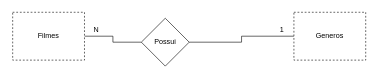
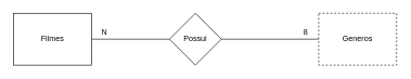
  <mxCell id="0" />
  <mxCell id="1" parent="0" />
  <mxCell id="2" style="edgeStyle=orthogonalEdgeStyle;rounded=0;orthogonalLoop=1;jettySize=auto;html=1;entryX=0;entryY=0.5;entryDx=0;entryDy=0;endArrow=none;endFill=0;" edge="1" parent="1" source="3" target="6"><mxGeometry relative="1" as="geometry" /></mxCell>
- <mxCell id="3" value="Filmes" style="rounded=0;whiteSpace=wrap;html=1;dashed=1;" vertex="1" parent="1"><mxGeometry x="20" y="20" width="120" height="80" as="geometry" /></mxCell>
+ <mxCell id="3" value="Filmes" style="rounded=0;whiteSpace=wrap;html=1;" vertex="1" parent="1"><mxGeometry x="20" y="20" width="120" height="80" as="geometry" /></mxCell>
  <mxCell id="4" style="edgeStyle=orthogonalEdgeStyle;rounded=0;orthogonalLoop=1;jettySize=auto;html=1;entryX=1;entryY=0.5;entryDx=0;entryDy=0;endArrow=none;endFill=0;" edge="1" parent="1" source="5" target="6"><mxGeometry relative="1" as="geometry" /></mxCell>
  <mxCell id="5" value="Generos" style="rounded=0;whiteSpace=wrap;html=1;dashed=1;" vertex="1" parent="1"><mxGeometry x="490" y="20" width="120" height="80" as="geometry" /></mxCell>
- <mxCell id="6" value="Possui" style="rhombus;whiteSpace=wrap;html=1;" vertex="1" parent="1"><mxGeometry x="235" y="30" width="80" height="80" as="geometry" /></mxCell>
+ <mxCell id="6" value="Possui" style="rhombus;whiteSpace=wrap;html=1;" vertex="1" parent="1"><mxGeometry x="260" y="20" width="80" height="80" as="geometry" /></mxCell>
  <mxCell id="7" value="N" style="text;html=1;strokeColor=none;fillColor=none;align=center;verticalAlign=middle;whiteSpace=wrap;rounded=0;" vertex="1" parent="1"><mxGeometry x="140" y="40" width="40" height="20" as="geometry" /></mxCell>
- <mxCell id="8" value="1" style="text;html=1;strokeColor=none;fillColor=none;align=center;verticalAlign=middle;whiteSpace=wrap;rounded=0;" vertex="1" parent="1"><mxGeometry x="450" y="40" width="40" height="20" as="geometry" /></mxCell>
+ <mxCell id="8" value="8" style="text;html=1;strokeColor=none;fillColor=none;align=center;verticalAlign=middle;whiteSpace=wrap;rounded=0;" vertex="1" parent="1"><mxGeometry x="450" y="40" width="40" height="20" as="geometry" /></mxCell>
